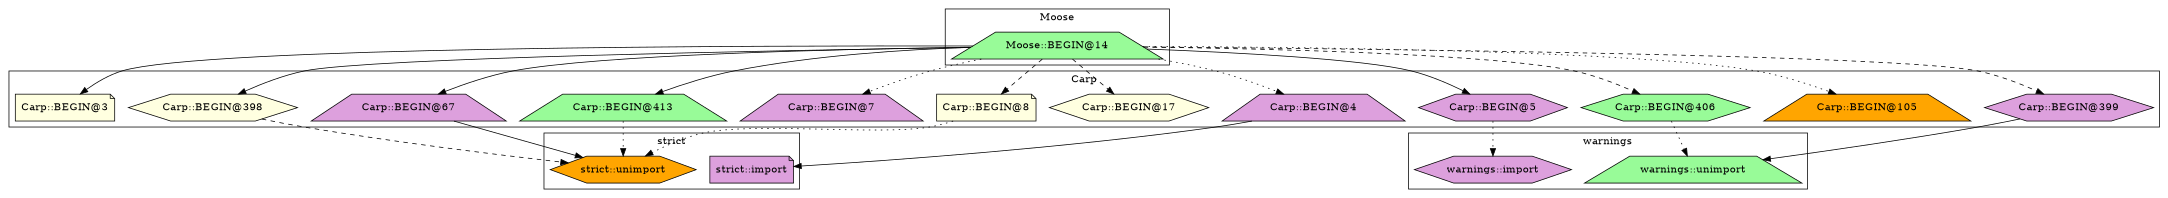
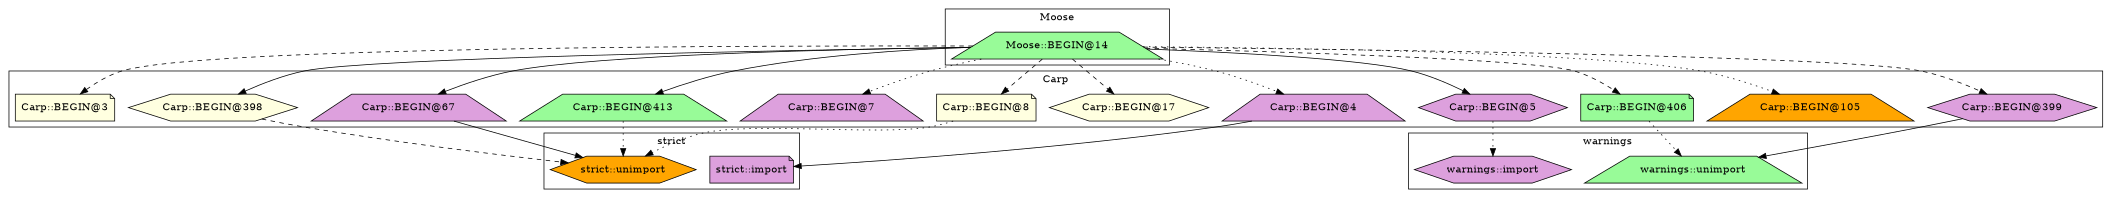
  digraph {
    node [fillcolor=plum shape=trapezium style=filled]
    edge [style=solid]
    "warnings::unimport" [fillcolor=palegreen]
    "warnings::import" [shape=hexagon]
    "Moose::BEGIN@14" [fillcolor=palegreen]
    "Carp::BEGIN@398" [fillcolor=lightyellow shape=hexagon]
    "Carp::BEGIN@105" [fillcolor=orange]
    "Carp::BEGIN@4"
    "Carp::BEGIN@8" [fillcolor=lightyellow shape=note]
    "Carp::BEGIN@5" [shape=hexagon]
    "Carp::BEGIN@17" [fillcolor=lightyellow shape=hexagon]
    "Carp::BEGIN@399" [shape=hexagon]
    "Carp::BEGIN@7"
    "Carp::BEGIN@413" [fillcolor=palegreen]
    "Carp::BEGIN@67"
-   "Carp::BEGIN@406" [fillcolor=palegreen shape=hexagon]
+   "Carp::BEGIN@406" [fillcolor=palegreen shape=note]
    "Carp::BEGIN@3" [fillcolor=lightyellow shape=note]
    "strict::import" [shape=note]
    "strict::unimport" [fillcolor=orange shape=hexagon]
    subgraph cluster_1 {
      label=warnings
      "warnings::unimport"
      "warnings::import"
    }
    subgraph cluster_2 {
      label=Moose
      "Moose::BEGIN@14"
    }
    subgraph cluster_3 {
      label=Carp
      "Carp::BEGIN@398"
      "Carp::BEGIN@105"
      "Carp::BEGIN@4"
      "Carp::BEGIN@8"
      "Carp::BEGIN@5"
      "Carp::BEGIN@17"
      "Carp::BEGIN@399"
      "Carp::BEGIN@7"
      "Carp::BEGIN@413"
      "Carp::BEGIN@67"
      "Carp::BEGIN@406"
      "Carp::BEGIN@3"
    }
    subgraph cluster_4 {
      label="strict"
      "strict::import"
      "strict::unimport"
    }
    "Moose::BEGIN@14" -> "Carp::BEGIN@398"
    "Moose::BEGIN@14" -> "Carp::BEGIN@105" [style=dotted]
    "Moose::BEGIN@14" -> "Carp::BEGIN@4" [style=dotted]
    "Moose::BEGIN@14" -> "Carp::BEGIN@8" [style=dashed]
    "Moose::BEGIN@14" -> "Carp::BEGIN@5"
    "Moose::BEGIN@14" -> "Carp::BEGIN@17" [style=dashed]
    "Moose::BEGIN@14" -> "Carp::BEGIN@399" [style=dashed]
    "Moose::BEGIN@14" -> "Carp::BEGIN@7" [style=dotted]
    "Moose::BEGIN@14" -> "Carp::BEGIN@413"
    "Moose::BEGIN@14" -> "Carp::BEGIN@67"
    "Moose::BEGIN@14" -> "Carp::BEGIN@406" [style=dashed]
-   "Moose::BEGIN@14" -> "Carp::BEGIN@3"
+   "Moose::BEGIN@14" -> "Carp::BEGIN@3" [style=dashed]
    "Carp::BEGIN@398" -> "strict::unimport" [style=dashed]
    "Carp::BEGIN@4" -> "strict::import"
    "Carp::BEGIN@8" -> "strict::unimport" [style=dotted]
    "Carp::BEGIN@5" -> "warnings::import" [style=dotted]
    "Carp::BEGIN@399" -> "warnings::unimport"
    "Carp::BEGIN@413" -> "strict::unimport" [style=dotted]
    "Carp::BEGIN@67" -> "strict::unimport"
    "Carp::BEGIN@406" -> "warnings::unimport" [style=dotted]
  }
